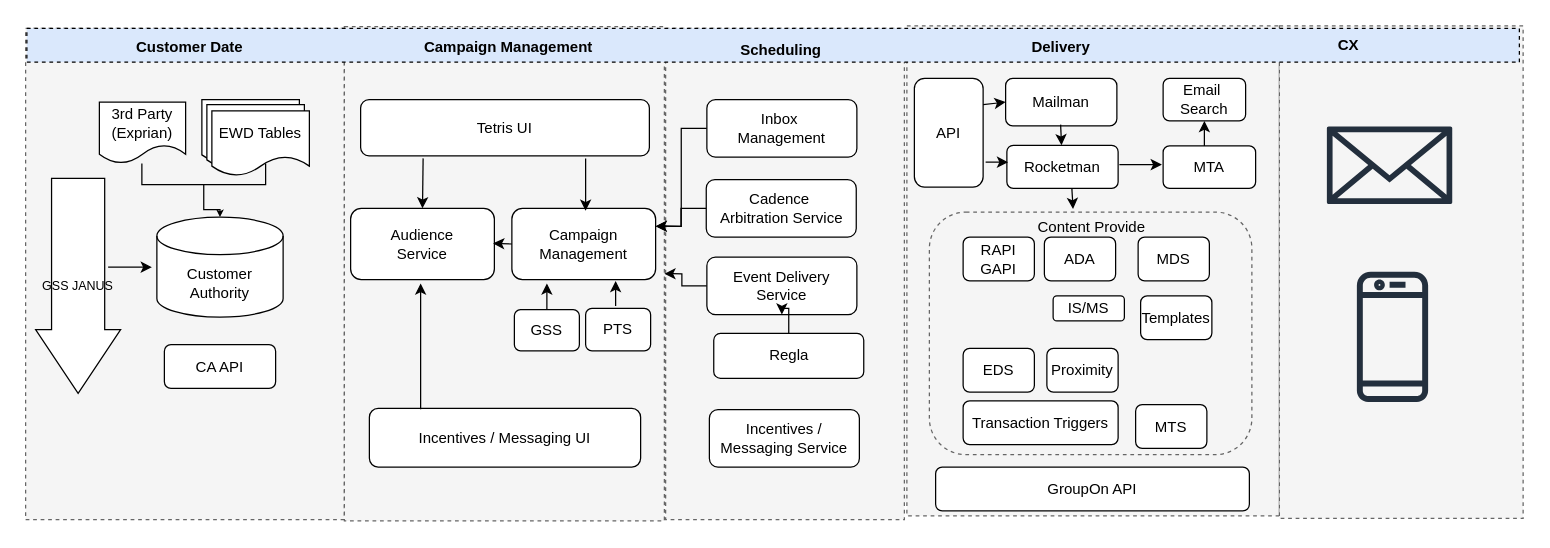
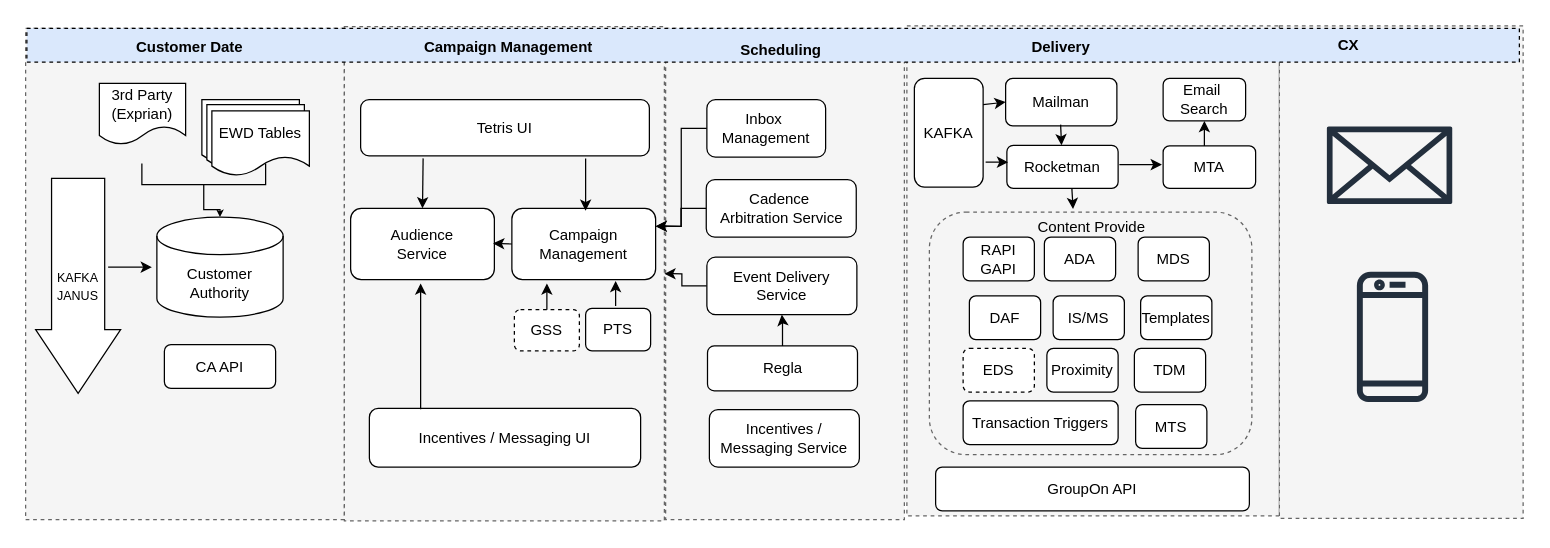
  <mxCell id="0" />
  <mxCell id="1" parent="0" />
  <mxCell id="2" value="" style="rounded=0;whiteSpace=wrap;html=1;fillColor=#f5f5f5;fontColor=#333333;strokeColor=none;" vertex="1" parent="1"><mxGeometry x="42" y="22" width="1128" height="379" as="geometry" /></mxCell>
  <mxCell id="3" value="" style="rounded=0;whiteSpace=wrap;html=1;fillColor=#f5f5f5;fontColor=#333333;strokeColor=#666666;dashed=1;" vertex="1" parent="1"><mxGeometry x="20" y="22" width="255" height="393" as="geometry" /></mxCell>
  <mxCell id="4" value="" style="rounded=0;whiteSpace=wrap;html=1;fillColor=#f5f5f5;fontColor=#333333;strokeColor=#666666;dashed=1;" vertex="1" parent="1"><mxGeometry x="275" y="20.5" width="256" height="395.5" as="geometry" /></mxCell>
  <mxCell id="5" value="" style="rounded=0;whiteSpace=wrap;html=1;fillColor=#f5f5f5;fontColor=#333333;strokeColor=#666666;dashed=1;" vertex="1" parent="1"><mxGeometry x="532" y="22" width="191" height="393" as="geometry" /></mxCell>
  <mxCell id="6" value="" style="rounded=0;whiteSpace=wrap;html=1;fillColor=#f5f5f5;fontColor=#333333;strokeColor=#666666;dashed=1;" vertex="1" parent="1"><mxGeometry x="725" y="20" width="298" height="392" as="geometry" /></mxCell>
  <mxCell id="7" value="" style="rounded=0;whiteSpace=wrap;html=1;fillColor=#f5f5f5;fontColor=#333333;strokeColor=#666666;dashed=1;" vertex="1" parent="1"><mxGeometry x="1023" y="20" width="195" height="394" as="geometry" /></mxCell>
  <mxCell id="8" value="" style="rounded=0;whiteSpace=wrap;html=1;fillColor=#dae8fc;strokeColor=default;dashed=1;" vertex="1" parent="1"><mxGeometry x="21" y="22" width="1194" height="27" as="geometry" /></mxCell>
  <mxCell id="9" value="Customer Date" style="text;html=1;strokeColor=none;fillColor=none;align=center;verticalAlign=middle;whiteSpace=wrap;rounded=0;fontStyle=1" vertex="1" parent="1"><mxGeometry x="101" y="22" width="101" height="30" as="geometry" /></mxCell>
  <mxCell id="10" value="Campaign Management" style="text;html=1;strokeColor=none;fillColor=none;align=center;verticalAlign=middle;whiteSpace=wrap;rounded=0;fontStyle=1" vertex="1" parent="1"><mxGeometry x="333" y="22" width="147" height="30" as="geometry" /></mxCell>
  <mxCell id="11" value="Scheduling" style="text;html=1;strokeColor=none;fillColor=none;align=center;verticalAlign=middle;whiteSpace=wrap;rounded=0;fontStyle=1" vertex="1" parent="1"><mxGeometry x="551" y="25" width="147" height="30" as="geometry" /></mxCell>
  <mxCell id="12" value="Delivery" style="text;html=1;strokeColor=none;fillColor=none;align=center;verticalAlign=middle;whiteSpace=wrap;rounded=0;fontStyle=1" vertex="1" parent="1"><mxGeometry x="775" y="22" width="147" height="30" as="geometry" /></mxCell>
  <mxCell id="13" value="CX" style="text;html=1;strokeColor=none;fillColor=none;align=center;verticalAlign=middle;whiteSpace=wrap;rounded=0;fontStyle=1" vertex="1" parent="1"><mxGeometry x="1005" y="20.5" width="147" height="30" as="geometry" /></mxCell>
- <mxCell id="14" value="3rd Party (Exprian)" style="shape=document;whiteSpace=wrap;html=1;boundedLbl=1;" vertex="1" parent="1"><mxGeometry x="79" y="81" width="69" height="49" as="geometry" /></mxCell>
+ <mxCell id="14" value="3rd Party (Exprian)" style="shape=document;whiteSpace=wrap;html=1;boundedLbl=1;" vertex="1" parent="1"><mxGeometry x="79" y="66" width="69" height="49" as="geometry" /></mxCell>
  <mxCell id="15" value="Customer &lt;br&gt;Authority" style="shape=cylinder3;whiteSpace=wrap;html=1;boundedLbl=1;backgroundOutline=1;size=15;" vertex="1" parent="1"><mxGeometry x="125" y="173" width="101" height="80" as="geometry" /></mxCell>
  <mxCell id="16" value="CA API" style="rounded=1;whiteSpace=wrap;html=1;" vertex="1" parent="1"><mxGeometry x="131" y="275" width="89" height="35" as="geometry" /></mxCell>
  <mxCell id="17" value="" style="shape=document;whiteSpace=wrap;html=1;boundedLbl=1;" vertex="1" parent="1"><mxGeometry x="161" y="79" width="78" height="52" as="geometry" /></mxCell>
  <mxCell id="18" value="" style="shape=document;whiteSpace=wrap;html=1;boundedLbl=1;" vertex="1" parent="1"><mxGeometry x="165" y="83" width="78" height="52" as="geometry" /></mxCell>
  <mxCell id="19" value="EWD Tables" style="shape=document;whiteSpace=wrap;html=1;boundedLbl=1;" vertex="1" parent="1"><mxGeometry x="169" y="88" width="78" height="52" as="geometry" /></mxCell>
  <mxCell id="20" value="" style="edgeStyle=orthogonalEdgeStyle;rounded=0;orthogonalLoop=1;jettySize=auto;html=1;endSize=3;" edge="1" parent="1" source="21" target="15"><mxGeometry relative="1" as="geometry" /></mxCell>
  <mxCell id="21" value="" style="strokeWidth=1;html=1;shape=mxgraph.flowchart.annotation_1;align=left;pointerEvents=1;direction=north;spacing=1;fontSize=10;" vertex="1" parent="1"><mxGeometry x="113" y="130" width="99" height="17" as="geometry" /></mxCell>
  <mxCell id="22" value="" style="edgeStyle=orthogonalEdgeStyle;rounded=0;orthogonalLoop=1;jettySize=auto;html=1;" edge="1" parent="1"><mxGeometry relative="1" as="geometry"><mxPoint x="86" y="213" as="sourcePoint" /><mxPoint x="121" y="213" as="targetPoint" /></mxGeometry></mxCell>
- <mxCell id="23" value="&lt;font style=&quot;font-size: 10px;&quot;&gt;GSS JANUS&lt;/font&gt;" style="shape=singleArrow;direction=south;whiteSpace=wrap;html=1;arrowWidth=0.625;arrowSize=0.297;horizontal=1;verticalAlign=middle;labelPosition=center;verticalLabelPosition=middle;align=center;" vertex="1" parent="1"><mxGeometry x="28" y="142" width="68" height="172" as="geometry" /></mxCell>
+ <mxCell id="23" value="&lt;font style=&quot;font-size: 10px;&quot;&gt;KAFKA JANUS&lt;/font&gt;" style="shape=singleArrow;direction=south;whiteSpace=wrap;html=1;arrowWidth=0.625;arrowSize=0.297;horizontal=1;verticalAlign=middle;labelPosition=center;verticalLabelPosition=middle;align=center;" vertex="1" parent="1"><mxGeometry x="28" y="142" width="68" height="172" as="geometry" /></mxCell>
  <mxCell id="24" value="Tetris UI" style="rounded=1;whiteSpace=wrap;html=1;" vertex="1" parent="1"><mxGeometry x="288" y="79" width="231" height="45" as="geometry" /></mxCell>
  <mxCell id="25" value="Audience&lt;br&gt;Service" style="rounded=1;whiteSpace=wrap;html=1;" vertex="1" parent="1"><mxGeometry x="280" y="166" width="115" height="57" as="geometry" /></mxCell>
  <mxCell id="26" value="Campaign Management" style="rounded=1;whiteSpace=wrap;html=1;" vertex="1" parent="1"><mxGeometry x="409" y="166" width="115" height="57" as="geometry" /></mxCell>
- <mxCell id="27" value="GSS" style="rounded=1;whiteSpace=wrap;html=1;" vertex="1" parent="1"><mxGeometry x="411" y="247" width="52" height="33" as="geometry" /></mxCell>
+ <mxCell id="27" value="GSS" style="rounded=1;whiteSpace=wrap;html=1;dashed=1;" vertex="1" parent="1"><mxGeometry x="411" y="247" width="52" height="33" as="geometry" /></mxCell>
  <mxCell id="28" value="PTS" style="rounded=1;whiteSpace=wrap;html=1;" vertex="1" parent="1"><mxGeometry x="468" y="246" width="52" height="34" as="geometry" /></mxCell>
  <mxCell id="29" value="" style="endArrow=classic;html=1;rounded=0;exitX=0.5;exitY=0;exitDx=0;exitDy=0;" edge="1" parent="1" source="27"><mxGeometry width="50" height="50" relative="1" as="geometry"><mxPoint x="389" y="275" as="sourcePoint" /><mxPoint x="437" y="226" as="targetPoint" /></mxGeometry></mxCell>
  <mxCell id="30" value="" style="endArrow=classic;html=1;rounded=0;exitX=0.5;exitY=0;exitDx=0;exitDy=0;" edge="1" parent="1"><mxGeometry width="50" height="50" relative="1" as="geometry"><mxPoint x="492" y="244" as="sourcePoint" /><mxPoint x="492" y="224" as="targetPoint" /></mxGeometry></mxCell>
  <mxCell id="31" value="" style="endArrow=classic;html=1;rounded=0;entryX=0.5;entryY=0;entryDx=0;entryDy=0;" edge="1" parent="1" target="25"><mxGeometry width="50" height="50" relative="1" as="geometry"><mxPoint x="338" y="126" as="sourcePoint" /><mxPoint x="390" y="85" as="targetPoint" /></mxGeometry></mxCell>
  <mxCell id="32" value="" style="endArrow=classic;html=1;rounded=0;entryX=0.5;entryY=0;entryDx=0;entryDy=0;" edge="1" parent="1"><mxGeometry width="50" height="50" relative="1" as="geometry"><mxPoint x="468" y="126" as="sourcePoint" /><mxPoint x="468" y="168" as="targetPoint" /></mxGeometry></mxCell>
  <mxCell id="33" value="" style="endArrow=classic;html=1;rounded=0;exitX=0;exitY=0.5;exitDx=0;exitDy=0;" edge="1" parent="1" source="26"><mxGeometry width="50" height="50" relative="1" as="geometry"><mxPoint x="351" y="242" as="sourcePoint" /><mxPoint x="394" y="194" as="targetPoint" /></mxGeometry></mxCell>
  <mxCell id="34" value="Incentives / Messaging UI" style="rounded=1;whiteSpace=wrap;html=1;" vertex="1" parent="1"><mxGeometry x="295" y="326" width="217" height="47" as="geometry" /></mxCell>
  <mxCell id="35" value="" style="endArrow=classic;html=1;rounded=0;exitX=0.189;exitY=0.014;exitDx=0;exitDy=0;exitPerimeter=0;" edge="1" parent="1" source="34"><mxGeometry width="50" height="50" relative="1" as="geometry"><mxPoint x="288" y="275" as="sourcePoint" /><mxPoint x="336" y="226" as="targetPoint" /></mxGeometry></mxCell>
  <mxCell id="36" style="edgeStyle=orthogonalEdgeStyle;rounded=0;orthogonalLoop=1;jettySize=auto;html=1;entryX=1;entryY=0.25;entryDx=0;entryDy=0;" edge="1" parent="1" source="37" target="26"><mxGeometry relative="1" as="geometry" /></mxCell>
- <mxCell id="37" value="Inbox&amp;nbsp;&lt;br&gt;Management" style="rounded=1;whiteSpace=wrap;html=1;" vertex="1" parent="1"><mxGeometry x="565" y="79" width="120" height="46" as="geometry" /></mxCell>
+ <mxCell id="37" value="Inbox&amp;nbsp;&lt;br&gt;Management" style="rounded=1;whiteSpace=wrap;html=1;" vertex="1" parent="1"><mxGeometry x="565" y="79" width="95" height="46" as="geometry" /></mxCell>
  <mxCell id="38" style="edgeStyle=orthogonalEdgeStyle;rounded=0;orthogonalLoop=1;jettySize=auto;html=1;entryX=1;entryY=0.25;entryDx=0;entryDy=0;" edge="1" parent="1" source="39" target="26"><mxGeometry relative="1" as="geometry" /></mxCell>
  <mxCell id="39" value="Cadence&amp;nbsp;&lt;br&gt;Arbitration Service" style="rounded=1;whiteSpace=wrap;html=1;" vertex="1" parent="1"><mxGeometry x="564.5" y="143" width="120" height="46" as="geometry" /></mxCell>
  <mxCell id="40" style="edgeStyle=orthogonalEdgeStyle;rounded=0;orthogonalLoop=1;jettySize=auto;html=1;entryX=1;entryY=0.5;entryDx=0;entryDy=0;" edge="1" parent="1" source="41" target="4"><mxGeometry relative="1" as="geometry" /></mxCell>
  <mxCell id="41" value="Event Delivery Service" style="rounded=1;whiteSpace=wrap;html=1;" vertex="1" parent="1"><mxGeometry x="565" y="205" width="120" height="46" as="geometry" /></mxCell>
  <mxCell id="42" value="" style="edgeStyle=orthogonalEdgeStyle;rounded=0;orthogonalLoop=1;jettySize=auto;html=1;" edge="1" parent="1" source="43" target="41"><mxGeometry relative="1" as="geometry" /></mxCell>
- <mxCell id="43" value="Regla" style="rounded=1;whiteSpace=wrap;html=1;" vertex="1" parent="1"><mxGeometry x="570.5" y="266" width="120" height="36" as="geometry" /></mxCell>
+ <mxCell id="43" value="Regla" style="rounded=1;whiteSpace=wrap;html=1;" vertex="1" parent="1"><mxGeometry x="565.5" y="276" width="120" height="36" as="geometry" /></mxCell>
  <mxCell id="44" value="Incentives / Messaging Service" style="rounded=1;whiteSpace=wrap;html=1;" vertex="1" parent="1"><mxGeometry x="567" y="327" width="120" height="46" as="geometry" /></mxCell>
- <mxCell id="45" value="API" style="rounded=1;whiteSpace=wrap;html=1;" vertex="1" parent="1"><mxGeometry x="731" y="62" width="55" height="87" as="geometry" /></mxCell>
+ <mxCell id="45" value="KAFKA" style="rounded=1;whiteSpace=wrap;html=1;" vertex="1" parent="1"><mxGeometry x="731" y="62" width="55" height="87" as="geometry" /></mxCell>
  <mxCell id="46" value="Mailman" style="rounded=1;whiteSpace=wrap;html=1;" vertex="1" parent="1"><mxGeometry x="804" y="62" width="89" height="38" as="geometry" /></mxCell>
  <mxCell id="47" value="MTA" style="rounded=1;whiteSpace=wrap;html=1;" vertex="1" parent="1"><mxGeometry x="930" y="116" width="74" height="34" as="geometry" /></mxCell>
  <mxCell id="48" value="" style="rounded=1;whiteSpace=wrap;html=1;dashed=1;fillColor=#f5f5f5;fontColor=#333333;strokeColor=#666666;" vertex="1" parent="1"><mxGeometry x="743" y="169" width="258" height="194" as="geometry" /></mxCell>
  <mxCell id="49" value="RAPI&lt;br&gt;GAPI" style="rounded=1;whiteSpace=wrap;html=1;" vertex="1" parent="1"><mxGeometry x="770" y="189" width="57" height="35" as="geometry" /></mxCell>
  <mxCell id="50" value="ADA" style="rounded=1;whiteSpace=wrap;html=1;" vertex="1" parent="1"><mxGeometry x="835" y="189" width="57" height="35" as="geometry" /></mxCell>
  <mxCell id="51" value="MDS" style="rounded=1;whiteSpace=wrap;html=1;" vertex="1" parent="1"><mxGeometry x="910" y="189" width="57" height="35" as="geometry" /></mxCell>
- <mxCell id="53" value="IS/MS" style="rounded=1;whiteSpace=wrap;html=1;" vertex="1" parent="1"><mxGeometry x="842" y="236" width="57" height="20" as="geometry" /></mxCell>
+ <mxCell id="52" value="DAF" style="rounded=1;whiteSpace=wrap;html=1;" vertex="1" parent="1"><mxGeometry x="775" y="236" width="57" height="35" as="geometry" /></mxCell>
+ <mxCell id="53" value="IS/MS" style="rounded=1;whiteSpace=wrap;html=1;" vertex="1" parent="1"><mxGeometry x="842" y="236" width="57" height="35" as="geometry" /></mxCell>
  <mxCell id="54" value="Templates" style="rounded=1;whiteSpace=wrap;html=1;" vertex="1" parent="1"><mxGeometry x="912" y="236" width="57" height="35" as="geometry" /></mxCell>
- <mxCell id="55" value="EDS" style="rounded=1;whiteSpace=wrap;html=1;" vertex="1" parent="1"><mxGeometry x="770" y="278" width="57" height="35" as="geometry" /></mxCell>
+ <mxCell id="55" value="EDS" style="rounded=1;whiteSpace=wrap;html=1;dashed=1;" vertex="1" parent="1"><mxGeometry x="770" y="278" width="57" height="35" as="geometry" /></mxCell>
  <mxCell id="56" value="Proximity" style="rounded=1;whiteSpace=wrap;html=1;" vertex="1" parent="1"><mxGeometry x="837" y="278" width="57" height="35" as="geometry" /></mxCell>
+ <mxCell id="57" value="TDM" style="rounded=1;whiteSpace=wrap;html=1;" vertex="1" parent="1"><mxGeometry x="907" y="278" width="57" height="35" as="geometry" /></mxCell>
  <mxCell id="58" value="Transaction Triggers" style="rounded=1;whiteSpace=wrap;html=1;" vertex="1" parent="1"><mxGeometry x="770" y="320" width="124" height="35" as="geometry" /></mxCell>
  <mxCell id="59" value="MTS" style="rounded=1;whiteSpace=wrap;html=1;" vertex="1" parent="1"><mxGeometry x="908" y="323" width="57" height="35" as="geometry" /></mxCell>
  <mxCell id="60" value="Rocketman" style="rounded=1;whiteSpace=wrap;html=1;" vertex="1" parent="1"><mxGeometry x="805" y="115.5" width="89" height="34.5" as="geometry" /></mxCell>
  <mxCell id="61" value="" style="endArrow=classic;html=1;rounded=0;entryX=0;entryY=0.5;entryDx=0;entryDy=0;" edge="1" parent="1" target="46"><mxGeometry width="50" height="50" relative="1" as="geometry"><mxPoint x="786" y="83" as="sourcePoint" /><mxPoint x="836" y="38" as="targetPoint" /></mxGeometry></mxCell>
  <mxCell id="62" value="" style="endArrow=classic;html=1;rounded=0;entryX=0;entryY=0.5;entryDx=0;entryDy=0;" edge="1" parent="1"><mxGeometry width="50" height="50" relative="1" as="geometry"><mxPoint x="788" y="129" as="sourcePoint" /><mxPoint x="806" y="129" as="targetPoint" /></mxGeometry></mxCell>
  <mxCell id="63" value="" style="endArrow=classic;html=1;rounded=0;" edge="1" parent="1" target="60"><mxGeometry width="50" height="50" relative="1" as="geometry"><mxPoint x="848" y="99" as="sourcePoint" /><mxPoint x="797" y="155" as="targetPoint" /></mxGeometry></mxCell>
  <mxCell id="64" value="" style="endArrow=classic;html=1;rounded=0;entryX=0.709;entryY=0.303;entryDx=0;entryDy=0;entryPerimeter=0;" edge="1" parent="1"><mxGeometry width="50" height="50" relative="1" as="geometry"><mxPoint x="895" y="131" as="sourcePoint" /><mxPoint x="928.991" y="130.988" as="targetPoint" /></mxGeometry></mxCell>
  <mxCell id="65" value="Email&amp;nbsp; Search" style="rounded=1;whiteSpace=wrap;html=1;" vertex="1" parent="1"><mxGeometry x="930" y="62" width="66" height="34" as="geometry" /></mxCell>
  <mxCell id="66" value="GroupOn API" style="rounded=1;whiteSpace=wrap;html=1;" vertex="1" parent="1"><mxGeometry x="748" y="373" width="251" height="35" as="geometry" /></mxCell>
  <mxCell id="67" value="" style="sketch=0;outlineConnect=0;fontColor=#232F3E;gradientColor=none;fillColor=#232F3D;strokeColor=none;dashed=0;verticalLabelPosition=bottom;verticalAlign=top;align=center;html=1;fontSize=12;fontStyle=0;aspect=fixed;pointerEvents=1;shape=mxgraph.aws4.mobile_client;" vertex="1" parent="1"><mxGeometry x="1085" y="214.56" width="57" height="108.44" as="geometry" /></mxCell>
  <mxCell id="68" value="" style="sketch=0;outlineConnect=0;fontColor=#232F3E;gradientColor=none;fillColor=#232F3D;strokeColor=none;dashed=0;verticalLabelPosition=bottom;verticalAlign=top;align=center;html=1;fontSize=12;fontStyle=0;aspect=fixed;pointerEvents=1;shape=mxgraph.aws4.email_2;" vertex="1" parent="1"><mxGeometry x="1061" y="100" width="100.29" height="63" as="geometry" /></mxCell>
  <mxCell id="69" value="Content Provide" style="text;html=1;strokeColor=none;fillColor=none;align=center;verticalAlign=middle;whiteSpace=wrap;rounded=0;" vertex="1" parent="1"><mxGeometry x="820" y="166" width="106" height="30" as="geometry" /></mxCell>
  <mxCell id="70" value="" style="endArrow=classic;html=1;rounded=0;entryX=0.358;entryY=0.017;entryDx=0;entryDy=0;entryPerimeter=0;" edge="1" parent="1" target="69"><mxGeometry width="50" height="50" relative="1" as="geometry"><mxPoint x="857" y="150" as="sourcePoint" /><mxPoint x="811" y="105" as="targetPoint" /></mxGeometry></mxCell>
  <mxCell id="71" value="" style="endArrow=classic;html=1;rounded=0;entryX=0.5;entryY=1;entryDx=0;entryDy=0;" edge="1" parent="1" target="65"><mxGeometry width="50" height="50" relative="1" as="geometry"><mxPoint x="963" y="116" as="sourcePoint" /><mxPoint x="1013" y="66" as="targetPoint" /></mxGeometry></mxCell>
